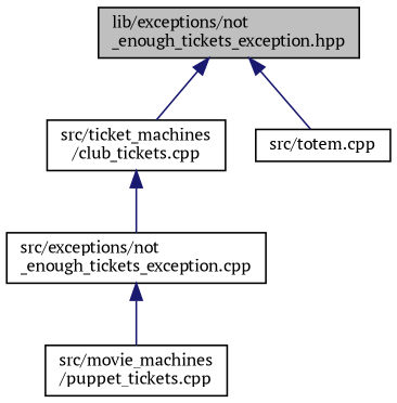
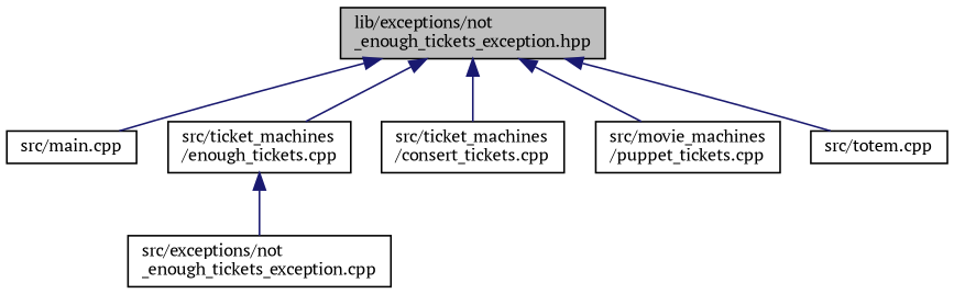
  digraph {
    fontname="PT Serif"
    node [color=black fillcolor=white fontname="PT Serif" fontsize=10 shape=record style=filled]
    edge [color=midnightblue dir=back fontname="PT Serif" fontsize=10 labelfontname=Helvetica labelfontsize=10 style=solid]
    n1 [fillcolor=grey75 fontcolor=black height=0.2 label="lib/exceptions/not\l_enough_tickets_exception.hpp" width=0.4]
-   n3 [height=0.2 label="src/ticket_machines\l/club_tickets.cpp" width=0.4]
+   n2 [height=0.2 label="src/main.cpp" width=0.4]
+   n3 [height=0.2 label="src/ticket_machines\l/enough_tickets.cpp" width=0.4]
+   n4 [height=0.2 label="src/ticket_machines\l/consert_tickets.cpp" width=0.4]
    n5 [height=0.2 label="src/movie_machines\l/puppet_tickets.cpp" width=0.4]
    n6 [height=0.2 label="src/totem.cpp" width=0.4]
    n7 [height=0.2 label="src/exceptions/not\l_enough_tickets_exception.cpp" width=0.4]
+   n1 -> n2
    n1 -> n3
-   n7 -> n5
+   n1 -> n4
+   n1 -> n5
    n1 -> n6
    n3 -> n7
  }
